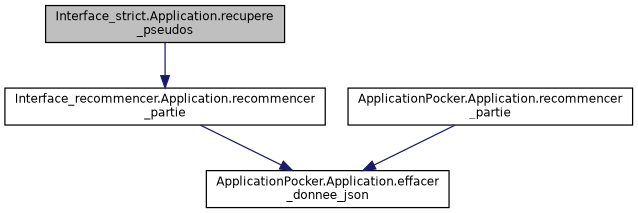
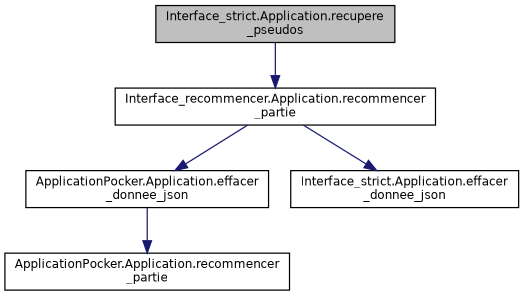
  digraph {
    rankdir=TB
    node [color=black fillcolor=white fontname=Helvetica fontsize=10 shape=record style=filled]
    edge [color=midnightblue fontname=Helvetica fontsize=10 labelfontname=Helvetica labelfontsize=10 style=solid]
    n1 [fillcolor=grey75 fontcolor=black height=0.2 label="Interface_strict.Application.recupere\l_pseudos" width=0.4]
    n2 [height=0.2 label="Interface_recommencer.Application.recommencer\l_partie" width=0.4]
    n3 [height=0.2 label="ApplicationPocker.Application.recommencer\l_partie" width=0.4]
    n4 [height=0.2 label="ApplicationPocker.Application.effacer\l_donnee_json" width=0.4]
+   n5 [height=0.2 label="Interface_strict.Application.effacer\l_donnee_json" width=0.4]
    n1 -> n2
    n2 -> n4
-   n3 -> n4
+   n2 -> n5
+   n4 -> n3
  }
